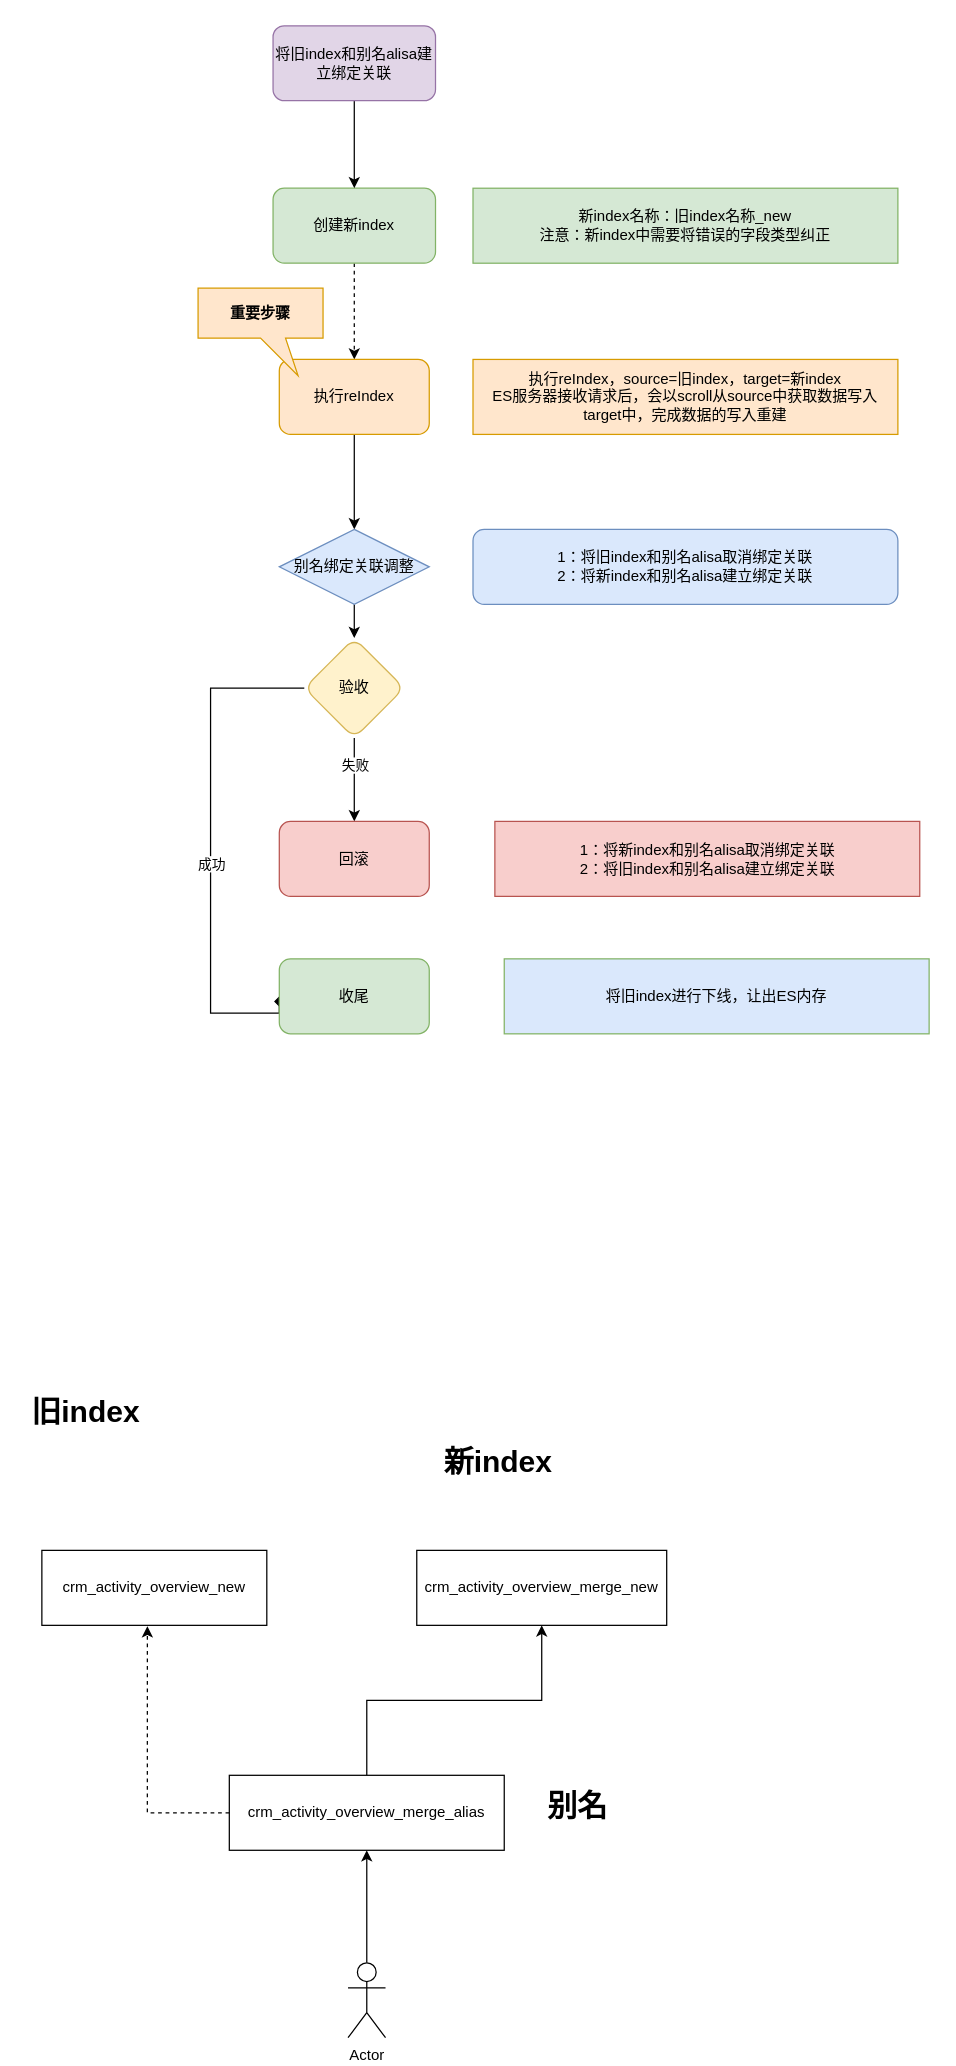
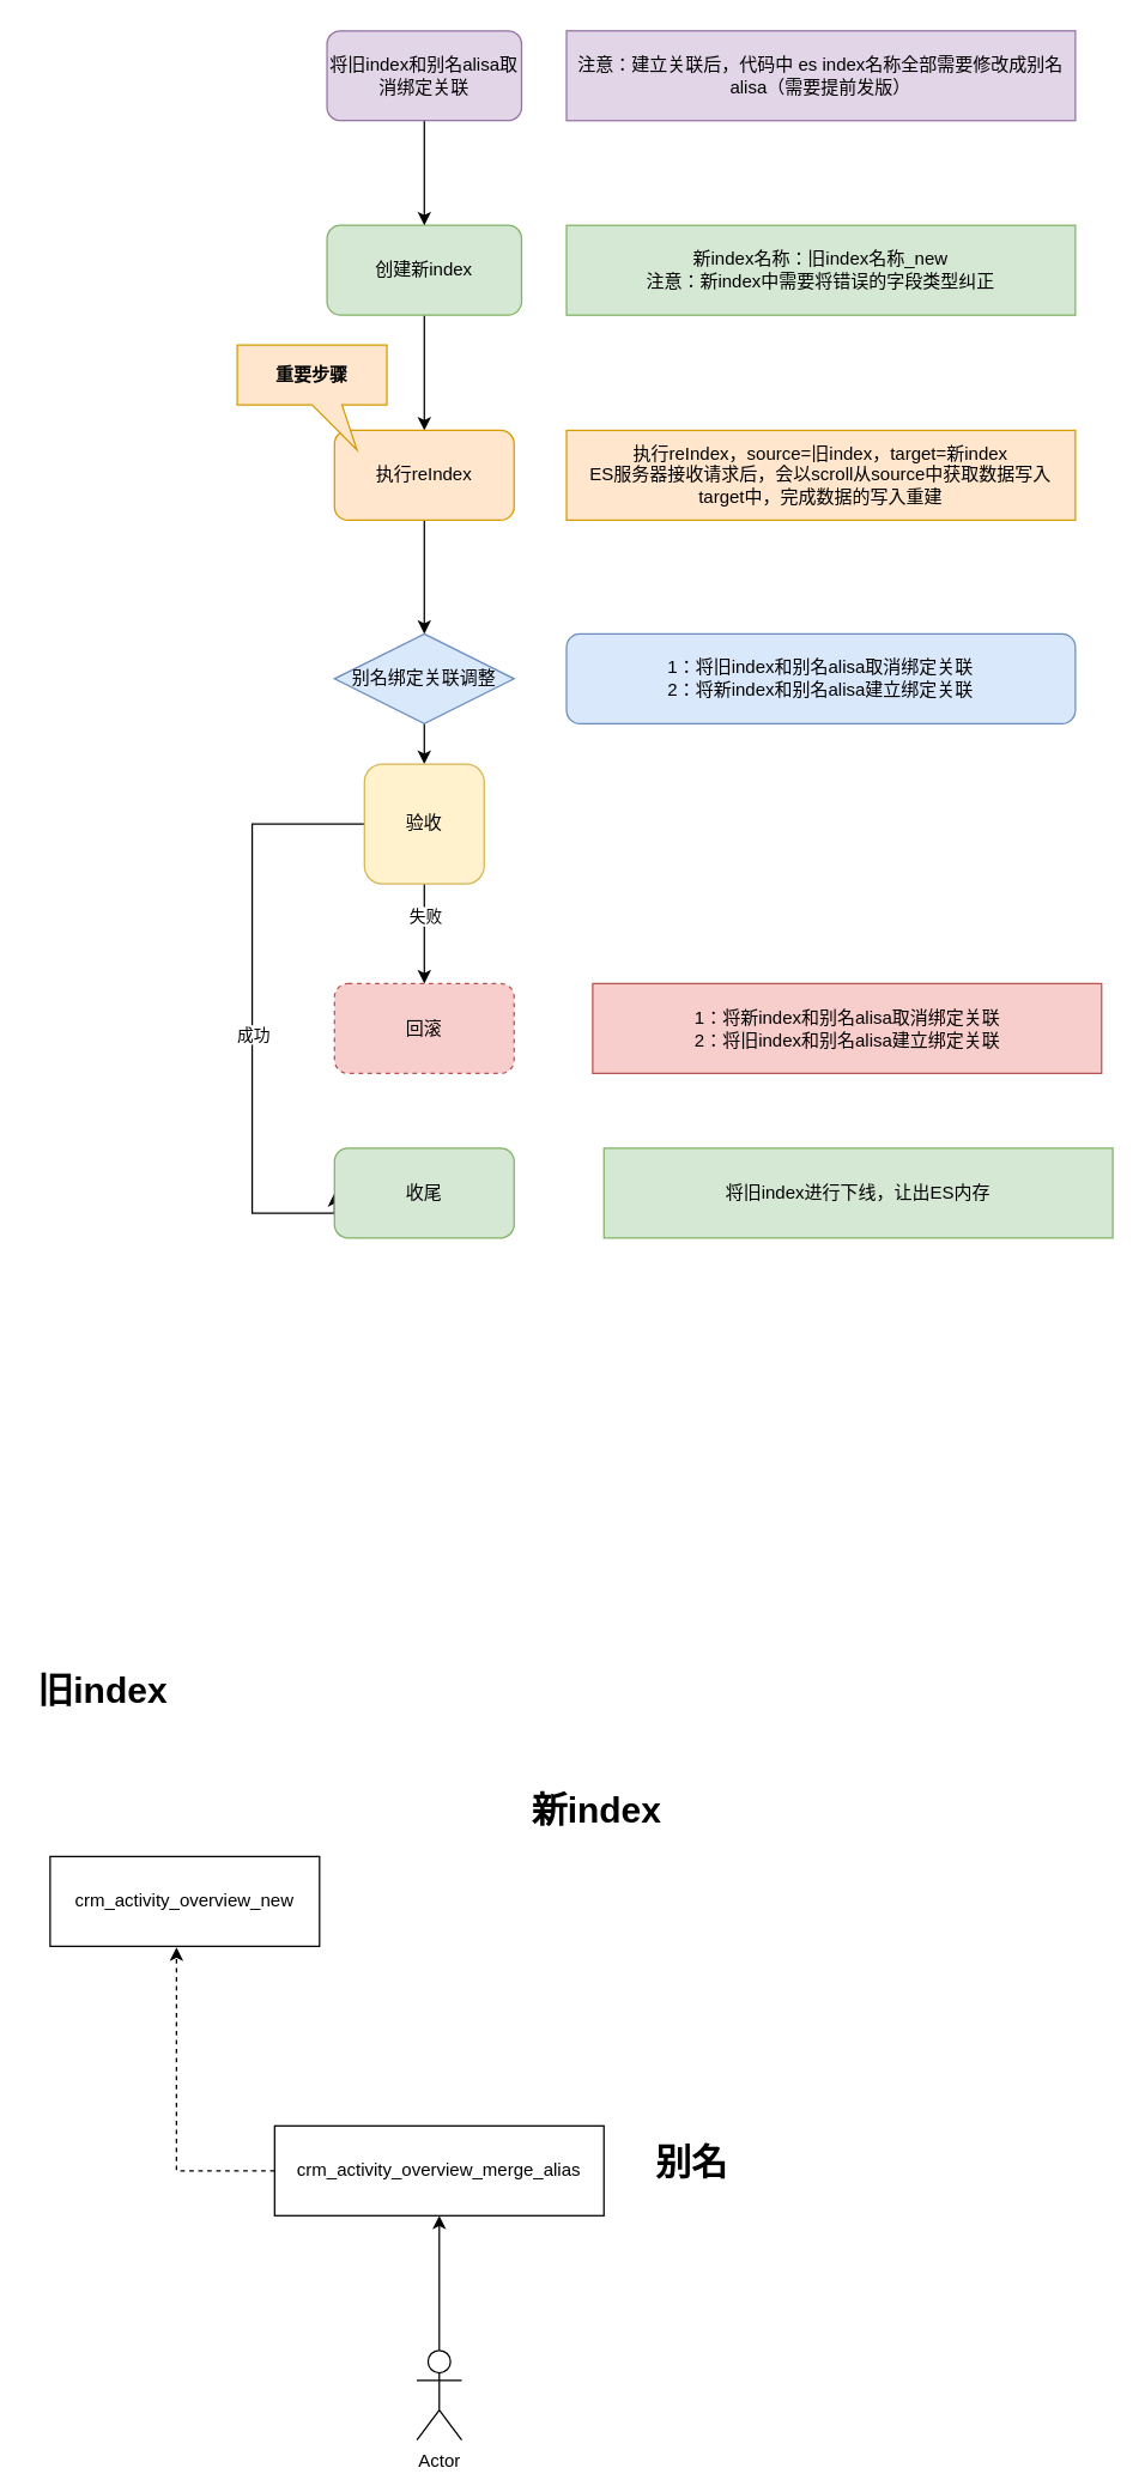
  <mxCell id="0" />
  <mxCell id="1" parent="0" />
- <mxCell id="2" value="" style="edgeStyle=orthogonalEdgeStyle;rounded=0;orthogonalLoop=1;jettySize=auto;html=1;dashed=1;" edge="1" parent="1" source="3" target="5"><mxGeometry relative="1" as="geometry" /></mxCell>
+ <mxCell id="2" value="" style="edgeStyle=orthogonalEdgeStyle;rounded=0;orthogonalLoop=1;jettySize=auto;html=1;" edge="1" parent="1" source="3" target="5"><mxGeometry relative="1" as="geometry" /></mxCell>
  <mxCell id="3" value="创建新index" style="rounded=1;whiteSpace=wrap;html=1;fillColor=#d5e8d4;strokeColor=#82b366;" vertex="1" parent="1"><mxGeometry x="218" y="150" width="130" height="60" as="geometry" /></mxCell>
  <mxCell id="4" value="" style="edgeStyle=orthogonalEdgeStyle;rounded=0;orthogonalLoop=1;jettySize=auto;html=1;" edge="1" parent="1" source="5" target="7"><mxGeometry relative="1" as="geometry" /></mxCell>
  <mxCell id="5" value="执行reIndex" style="whiteSpace=wrap;html=1;rounded=1;fillColor=#ffe6cc;strokeColor=#d79b00;" vertex="1" parent="1"><mxGeometry x="223" y="287" width="120" height="60" as="geometry" /></mxCell>
  <mxCell id="6" style="edgeStyle=orthogonalEdgeStyle;rounded=0;orthogonalLoop=1;jettySize=auto;html=1;exitX=0.5;exitY=1;exitDx=0;exitDy=0;entryX=0.5;entryY=0;entryDx=0;entryDy=0;" edge="1" parent="1" source="7" target="18"><mxGeometry relative="1" as="geometry" /></mxCell>
  <mxCell id="7" value="别名绑定关联调整" style="rhombus;whiteSpace=wrap;html=1;fillColor=#dae8fc;strokeColor=#6c8ebf;" vertex="1" parent="1"><mxGeometry x="223" y="423" width="120" height="60" as="geometry" /></mxCell>
  <mxCell id="8" value="新index名称：旧index名称_new&lt;br&gt;注意：新index中需要将错误的字段类型纠正" style="rounded=0;whiteSpace=wrap;html=1;fillColor=#d5e8d4;strokeColor=#82b366;" vertex="1" parent="1"><mxGeometry x="378" y="150" width="340" height="60" as="geometry" /></mxCell>
  <mxCell id="9" value="执行reIndex，source=旧index，target=新index&lt;br&gt;ES服务器接收请求后，会以scroll从source中获取数据写入target中，完成数据的写入重建" style="rounded=0;whiteSpace=wrap;html=1;fillColor=#ffe6cc;strokeColor=#d79b00;" vertex="1" parent="1"><mxGeometry x="378" y="287" width="340" height="60" as="geometry" /></mxCell>
  <mxCell id="10" value="重要步骤" style="shape=callout;whiteSpace=wrap;html=1;perimeter=calloutPerimeter;position2=0.8;fillColor=#ffe6cc;strokeColor=#d79b00;fontStyle=1" vertex="1" parent="1"><mxGeometry x="158" y="230" width="100" height="70" as="geometry" /></mxCell>
  <mxCell id="11" style="edgeStyle=orthogonalEdgeStyle;rounded=0;orthogonalLoop=1;jettySize=auto;html=1;exitX=0.5;exitY=1;exitDx=0;exitDy=0;" edge="1" parent="1" source="12" target="3"><mxGeometry relative="1" as="geometry" /></mxCell>
- <mxCell id="12" value="将旧index和别名alisa建立绑定关联" style="rounded=1;whiteSpace=wrap;html=1;fillColor=#e1d5e7;strokeColor=#9673a6;" vertex="1" parent="1"><mxGeometry x="218" y="20" width="130" height="60" as="geometry" /></mxCell>
+ <mxCell id="12" value="将旧index和别名alisa取消绑定关联" style="rounded=1;whiteSpace=wrap;html=1;fillColor=#e1d5e7;strokeColor=#9673a6;" vertex="1" parent="1"><mxGeometry x="218" y="20" width="130" height="60" as="geometry" /></mxCell>
+ <mxCell id="13" value="注意：建立关联后，代码中 es index名称全部需要修改成别名alisa（需要提前发版）" style="rounded=0;whiteSpace=wrap;html=1;fillColor=#e1d5e7;strokeColor=#9673a6;" vertex="1" parent="1"><mxGeometry x="378" y="20" width="340" height="60" as="geometry" /></mxCell>
  <mxCell id="14" value="" style="edgeStyle=orthogonalEdgeStyle;rounded=0;orthogonalLoop=1;jettySize=auto;html=1;" edge="1" parent="1" source="18" target="19"><mxGeometry relative="1" as="geometry" /></mxCell>
  <mxCell id="15" value="失败" style="edgeLabel;html=1;align=center;verticalAlign=middle;resizable=0;points=[];" vertex="1" connectable="0" parent="14"><mxGeometry x="-0.471" relative="1" as="geometry"><mxPoint y="3" as="offset" /></mxGeometry></mxCell>
- <mxCell id="16" style="edgeStyle=orthogonalEdgeStyle;rounded=0;orthogonalLoop=1;jettySize=auto;html=1;exitX=0;exitY=0.5;exitDx=0;exitDy=0;entryX=0;entryY=0.5;entryDx=0;entryDy=0;endArrow=diamond;" edge="1" parent="1" source="18" target="22"><mxGeometry relative="1" as="geometry"><mxPoint x="128" y="650" as="targetPoint" /><Array as="points"><mxPoint x="168" y="550" /><mxPoint x="168" y="810" /><mxPoint x="223" y="810" /></Array></mxGeometry></mxCell>
+ <mxCell id="16" style="edgeStyle=orthogonalEdgeStyle;rounded=0;orthogonalLoop=1;jettySize=auto;html=1;exitX=0;exitY=0.5;exitDx=0;exitDy=0;entryX=0;entryY=0.5;entryDx=0;entryDy=0;" edge="1" parent="1" source="18" target="22"><mxGeometry relative="1" as="geometry"><mxPoint x="128" y="650" as="targetPoint" /><Array as="points"><mxPoint x="168" y="550" /><mxPoint x="168" y="810" /><mxPoint x="223" y="810" /></Array></mxGeometry></mxCell>
  <mxCell id="17" value="成功" style="edgeLabel;html=1;align=center;verticalAlign=middle;resizable=0;points=[];" vertex="1" connectable="0" parent="16"><mxGeometry x="0.068" relative="1" as="geometry"><mxPoint as="offset" /></mxGeometry></mxCell>
- <mxCell id="18" value="验收" style="rhombus;whiteSpace=wrap;html=1;fillColor=#fff2cc;strokeColor=#d6b656;rounded=1;" vertex="1" parent="1"><mxGeometry x="243" y="510" width="80" height="80" as="geometry" /></mxCell>
- <mxCell id="19" value="回滚" style="whiteSpace=wrap;html=1;fillColor=#f8cecc;strokeColor=#b85450;rounded=1;" vertex="1" parent="1"><mxGeometry x="223" y="656.67" width="120" height="60" as="geometry" /></mxCell>
+ <mxCell id="18" value="验收" style="whiteSpace=wrap;html=1;fillColor=#fff2cc;strokeColor=#d6b656;rounded=1;" vertex="1" parent="1"><mxGeometry x="243" y="510" width="80" height="80" as="geometry" /></mxCell>
+ <mxCell id="19" value="回滚" style="whiteSpace=wrap;html=1;fillColor=#f8cecc;strokeColor=#b85450;rounded=1;dashed=1;" vertex="1" parent="1"><mxGeometry x="223" y="656.67" width="120" height="60" as="geometry" /></mxCell>
  <mxCell id="20" value="1：将新index和别名alisa取消绑定关联&lt;br style=&quot;border-color: var(--border-color);&quot;&gt;2：将旧index和别名alisa建立绑定关联" style="rounded=0;whiteSpace=wrap;html=1;fillColor=#f8cecc;strokeColor=#b85450;" vertex="1" parent="1"><mxGeometry x="395.5" y="656.67" width="340" height="60" as="geometry" /></mxCell>
  <mxCell id="21" value="1：将旧index和别名alisa取消绑定关联&lt;br&gt;2：将新index和别名alisa建立绑定关联" style="whiteSpace=wrap;html=1;fillColor=#dae8fc;strokeColor=#6c8ebf;rounded=1;" vertex="1" parent="1"><mxGeometry x="378" y="423" width="340" height="60" as="geometry" /></mxCell>
  <mxCell id="22" value="收尾" style="whiteSpace=wrap;html=1;fillColor=#d5e8d4;strokeColor=#82b366;rounded=1;" vertex="1" parent="1"><mxGeometry x="223" y="766.67" width="120" height="60" as="geometry" /></mxCell>
- <mxCell id="23" value="将旧index进行下线，让出ES内存" style="rounded=0;whiteSpace=wrap;html=1;fillColor=#dae8fc;strokeColor=#82b366;" vertex="1" parent="1"><mxGeometry x="403" y="766.67" width="340" height="60" as="geometry" /></mxCell>
- <mxCell id="24" style="edgeStyle=orthogonalEdgeStyle;rounded=0;orthogonalLoop=1;jettySize=auto;html=1;exitX=0.5;exitY=0;exitDx=0;exitDy=0;entryX=0.5;entryY=1;entryDx=0;entryDy=0;" edge="1" parent="1" source="25" target="27"><mxGeometry relative="1" as="geometry" /></mxCell>
+ <mxCell id="23" value="将旧index进行下线，让出ES内存" style="rounded=0;whiteSpace=wrap;html=1;fillColor=#d5e8d4;strokeColor=#82b366;" vertex="1" parent="1"><mxGeometry x="403" y="766.67" width="340" height="60" as="geometry" /></mxCell>
  <mxCell id="25" value="crm_activity_overview_merge_alias" style="rounded=0;whiteSpace=wrap;html=1;" vertex="1" parent="1"><mxGeometry x="183" y="1420" width="220" height="60" as="geometry" /></mxCell>
  <mxCell id="26" value="crm_activity_overview_new" style="rounded=0;whiteSpace=wrap;html=1;" vertex="1" parent="1"><mxGeometry x="33" y="1240" width="180" height="60" as="geometry" /></mxCell>
- <mxCell id="27" value="crm_activity_overview_merge_new" style="rounded=0;whiteSpace=wrap;html=1;" vertex="1" parent="1"><mxGeometry x="333" y="1240" width="200" height="60" as="geometry" /></mxCell>
  <mxCell id="28" value="&lt;h1&gt;旧index&lt;/h1&gt;" style="text;html=1;strokeColor=none;fillColor=none;spacing=5;spacingTop=-20;whiteSpace=wrap;overflow=hidden;rounded=0;" vertex="1" parent="1"><mxGeometry x="20" y="1110" width="163" height="30" as="geometry" /></mxCell>
- <mxCell id="29" value="&lt;h1&gt;新index&lt;/h1&gt;" style="text;html=1;strokeColor=none;fillColor=none;spacing=5;spacingTop=-20;whiteSpace=wrap;overflow=hidden;rounded=0;" vertex="1" parent="1"><mxGeometry x="350" y="1150" width="163" height="30" as="geometry" /></mxCell>
+ <mxCell id="29" value="&lt;h1&gt;新index&lt;/h1&gt;" style="text;html=1;strokeColor=none;fillColor=none;spacing=5;spacingTop=-20;whiteSpace=wrap;overflow=hidden;rounded=0;" vertex="1" parent="1"><mxGeometry x="350" y="1190" width="163" height="30" as="geometry" /></mxCell>
  <mxCell id="30" value="&lt;h1&gt;别名&lt;/h1&gt;" style="text;html=1;strokeColor=none;fillColor=none;spacing=5;spacingTop=-20;whiteSpace=wrap;overflow=hidden;rounded=0;" vertex="1" parent="1"><mxGeometry x="433" y="1425" width="90" height="50" as="geometry" /></mxCell>
  <mxCell id="31" style="edgeStyle=orthogonalEdgeStyle;rounded=0;orthogonalLoop=1;jettySize=auto;html=1;entryX=0.5;entryY=1;entryDx=0;entryDy=0;" edge="1" parent="1" source="32" target="25"><mxGeometry relative="1" as="geometry" /></mxCell>
  <mxCell id="32" value="Actor" style="shape=umlActor;verticalLabelPosition=bottom;verticalAlign=top;html=1;outlineConnect=0;" vertex="1" parent="1"><mxGeometry x="278" y="1570" width="30" height="60" as="geometry" /></mxCell>
  <mxCell id="33" style="edgeStyle=orthogonalEdgeStyle;rounded=0;orthogonalLoop=1;jettySize=auto;html=1;exitX=0;exitY=0.5;exitDx=0;exitDy=0;entryX=0.469;entryY=1.012;entryDx=0;entryDy=0;entryPerimeter=0;dashed=1;" edge="1" parent="1" source="25" target="26"><mxGeometry relative="1" as="geometry" /></mxCell>
